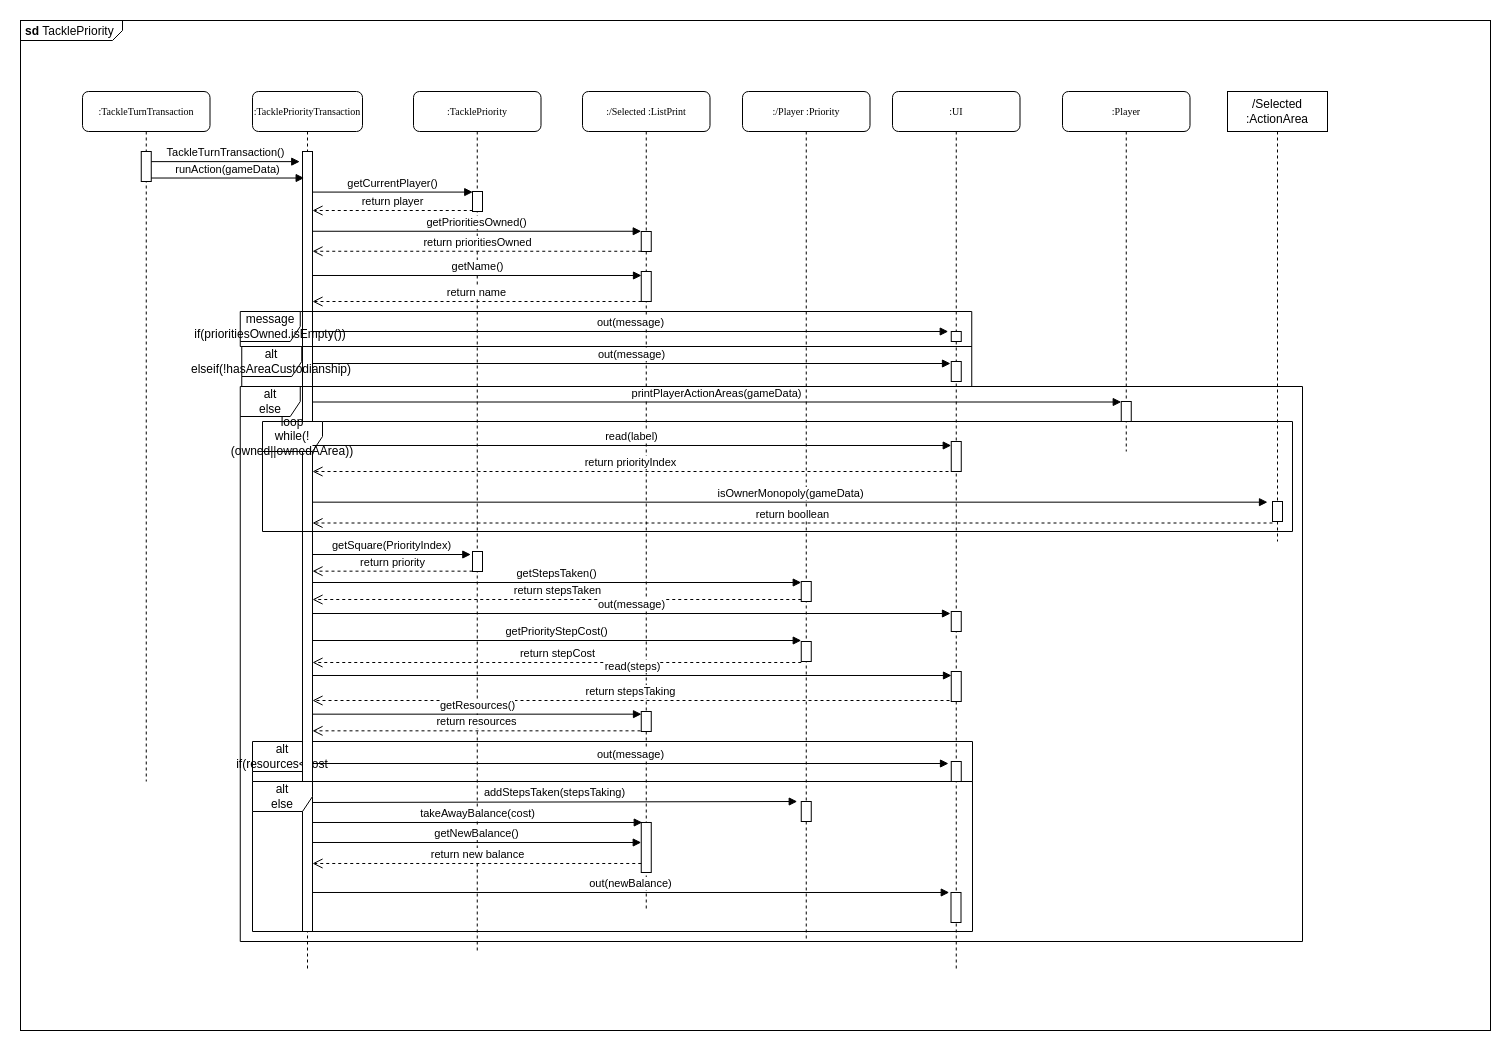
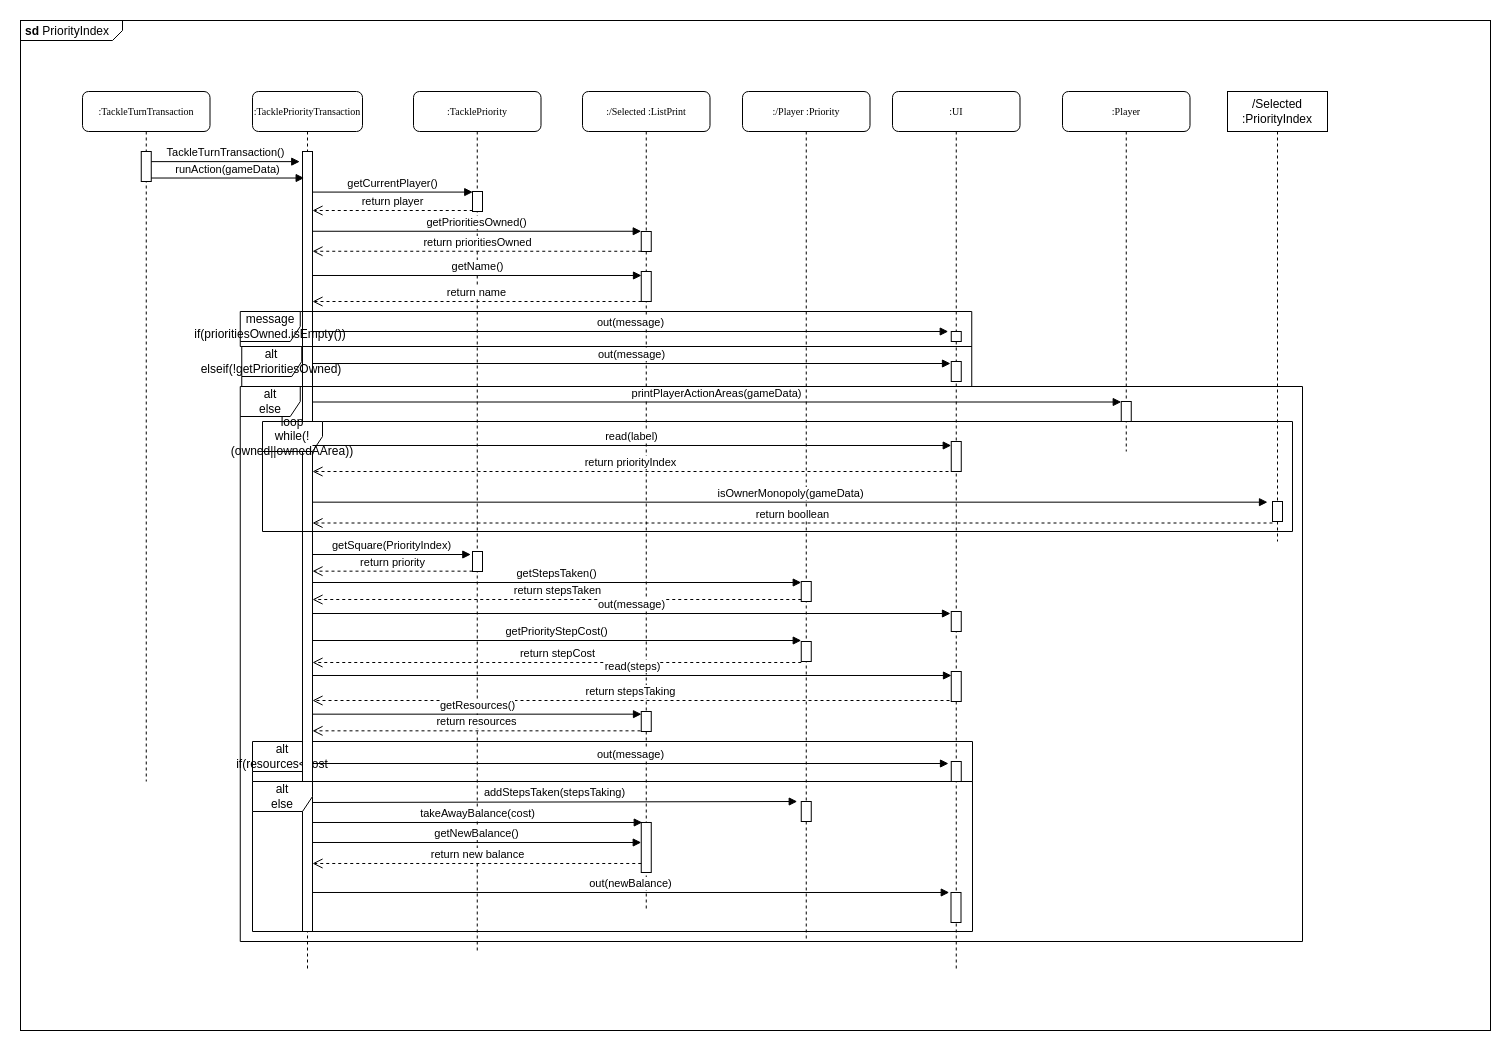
  <mxCell id="0" />
  <mxCell id="1" parent="0" />
- <mxCell id="2" value="&lt;p style=&quot;margin: 0px ; margin-top: 4px ; margin-left: 5px ; text-align: left&quot;&gt;&lt;b&gt;sd&lt;/b&gt;&amp;nbsp;TacklePriority&lt;/p&gt;" style="html=1;shape=mxgraph.sysml.package;overflow=fill;labelX=102.78;align=left;spacingLeft=5;verticalAlign=top;spacingTop=-3;" vertex="1" parent="1"><mxGeometry x="20" y="20" width="1470" height="1010" as="geometry" /></mxCell>
+ <mxCell id="2" value="&lt;p style=&quot;margin: 0px ; margin-top: 4px ; margin-left: 5px ; text-align: left&quot;&gt;&lt;b&gt;sd&lt;/b&gt;&amp;nbsp;PriorityIndex&lt;/p&gt;" style="html=1;shape=mxgraph.sysml.package;overflow=fill;labelX=102.78;align=left;spacingLeft=5;verticalAlign=top;spacingTop=-3;" vertex="1" parent="1"><mxGeometry x="20" y="20" width="1470" height="1010" as="geometry" /></mxCell>
  <mxCell id="3" value="alt&lt;br&gt;else" style="shape=umlFrame;whiteSpace=wrap;html=1;" parent="1" vertex="1"><mxGeometry x="239.75" y="386" width="1062.25" height="555" as="geometry" /></mxCell>
  <mxCell id="4" value=":UI" style="shape=umlLifeline;perimeter=lifelinePerimeter;whiteSpace=wrap;html=1;container=1;collapsible=0;recursiveResize=0;outlineConnect=0;rounded=1;shadow=0;comic=0;labelBackgroundColor=none;strokeWidth=1;fontFamily=Verdana;fontSize=10;align=center;" parent="1" vertex="1"><mxGeometry x="892" y="91" width="127.5" height="880" as="geometry" /></mxCell>
  <mxCell id="5" value="" style="html=1;points=[];perimeter=orthogonalPerimeter;" parent="4" vertex="1"><mxGeometry x="58.75" y="240" width="10" height="10" as="geometry" /></mxCell>
  <mxCell id="6" value="" style="html=1;points=[];perimeter=orthogonalPerimeter;" parent="4" vertex="1"><mxGeometry x="58.75" y="270" width="10" height="20" as="geometry" /></mxCell>
  <mxCell id="7" value="" style="html=1;points=[];perimeter=orthogonalPerimeter;" parent="4" vertex="1"><mxGeometry x="58.75" y="350" width="10" height="30" as="geometry" /></mxCell>
  <mxCell id="8" value="" style="html=1;points=[];perimeter=orthogonalPerimeter;" parent="4" vertex="1"><mxGeometry x="58.75" y="520" width="10" height="20" as="geometry" /></mxCell>
  <mxCell id="9" value="" style="html=1;points=[];perimeter=orthogonalPerimeter;" parent="4" vertex="1"><mxGeometry x="58.75" y="580" width="10" height="30" as="geometry" /></mxCell>
  <mxCell id="10" value="" style="html=1;points=[];perimeter=orthogonalPerimeter;" parent="4" vertex="1"><mxGeometry x="58.75" y="670" width="10" height="20" as="geometry" /></mxCell>
  <mxCell id="11" value="alt&lt;br&gt;if(resources&amp;lt;cost" style="shape=umlFrame;whiteSpace=wrap;html=1;" parent="1" vertex="1"><mxGeometry x="252" y="741" width="720" height="40" as="geometry" /></mxCell>
  <mxCell id="12" value=":TackleTurnTransaction" style="shape=umlLifeline;perimeter=lifelinePerimeter;whiteSpace=wrap;html=1;container=1;collapsible=0;recursiveResize=0;outlineConnect=0;rounded=1;shadow=0;comic=0;labelBackgroundColor=none;strokeWidth=1;fontFamily=Verdana;fontSize=10;align=center;" parent="1" vertex="1"><mxGeometry x="82" y="91" width="127.5" height="690" as="geometry" /></mxCell>
  <mxCell id="13" value="" style="html=1;points=[];perimeter=orthogonalPerimeter;fontFamily=Verdana;fontSize=10;" parent="12" vertex="1"><mxGeometry x="58.75" y="60" width="10" height="30" as="geometry" /></mxCell>
  <mxCell id="14" value=":TacklePriorityTransaction" style="shape=umlLifeline;perimeter=lifelinePerimeter;whiteSpace=wrap;html=1;container=1;collapsible=0;recursiveResize=0;outlineConnect=0;rounded=1;shadow=0;comic=0;labelBackgroundColor=none;strokeWidth=1;fontFamily=Verdana;fontSize=10;align=center;" parent="1" vertex="1"><mxGeometry x="252" y="91" width="110" height="880" as="geometry" /></mxCell>
  <mxCell id="15" value="" style="html=1;points=[];perimeter=orthogonalPerimeter;fontFamily=Verdana;fontSize=10;" parent="14" vertex="1"><mxGeometry x="50" y="60" width="10" height="780" as="geometry" /></mxCell>
  <mxCell id="16" value="loop&lt;br&gt;while(!(owned||ownedAArea))" style="shape=umlFrame;whiteSpace=wrap;html=1;" parent="14" vertex="1"><mxGeometry x="10" y="330" width="1030" height="110" as="geometry" /></mxCell>
  <mxCell id="17" value=":TacklePriority" style="shape=umlLifeline;perimeter=lifelinePerimeter;whiteSpace=wrap;html=1;container=1;collapsible=0;recursiveResize=0;outlineConnect=0;rounded=1;shadow=0;comic=0;labelBackgroundColor=none;strokeWidth=1;fontFamily=Verdana;fontSize=10;align=center;" parent="1" vertex="1"><mxGeometry x="413" y="91" width="127.5" height="860" as="geometry" /></mxCell>
  <mxCell id="18" value="" style="html=1;points=[];perimeter=orthogonalPerimeter;fontFamily=Verdana;fontSize=10;" parent="17" vertex="1"><mxGeometry x="59" y="100" width="10" height="20" as="geometry" /></mxCell>
  <mxCell id="19" value="" style="html=1;points=[];perimeter=orthogonalPerimeter;" parent="17" vertex="1"><mxGeometry x="59" y="460" width="10" height="20" as="geometry" /></mxCell>
  <mxCell id="20" value=":/Selected :ListPrint" style="shape=umlLifeline;perimeter=lifelinePerimeter;whiteSpace=wrap;html=1;container=1;collapsible=0;recursiveResize=0;outlineConnect=0;rounded=1;shadow=0;comic=0;labelBackgroundColor=none;strokeWidth=1;fontFamily=Verdana;fontSize=10;align=center;" parent="1" vertex="1"><mxGeometry x="582" y="91" width="127.5" height="820" as="geometry" /></mxCell>
  <mxCell id="21" value="" style="html=1;points=[];perimeter=orthogonalPerimeter;" parent="20" vertex="1"><mxGeometry x="58.75" y="140" width="10" height="20" as="geometry" /></mxCell>
  <mxCell id="22" value="" style="html=1;points=[];perimeter=orthogonalPerimeter;" parent="20" vertex="1"><mxGeometry x="58.75" y="180" width="10" height="30" as="geometry" /></mxCell>
  <mxCell id="23" value="" style="html=1;points=[];perimeter=orthogonalPerimeter;" parent="20" vertex="1"><mxGeometry x="58.75" y="620" width="10" height="20" as="geometry" /></mxCell>
  <mxCell id="24" value=":/Player :Priority" style="shape=umlLifeline;perimeter=lifelinePerimeter;whiteSpace=wrap;html=1;container=1;collapsible=0;recursiveResize=0;outlineConnect=0;rounded=1;shadow=0;comic=0;labelBackgroundColor=none;strokeWidth=1;fontFamily=Verdana;fontSize=10;align=center;" parent="1" vertex="1"><mxGeometry x="742" y="91" width="127.5" height="850" as="geometry" /></mxCell>
  <mxCell id="25" value="" style="html=1;points=[];perimeter=orthogonalPerimeter;" parent="24" vertex="1"><mxGeometry x="58.75" y="490" width="10" height="20" as="geometry" /></mxCell>
  <mxCell id="26" value="" style="html=1;points=[];perimeter=orthogonalPerimeter;" parent="24" vertex="1"><mxGeometry x="58.75" y="550" width="10" height="20" as="geometry" /></mxCell>
  <mxCell id="27" value="" style="html=1;points=[];perimeter=orthogonalPerimeter;" parent="24" vertex="1"><mxGeometry x="58.75" y="710" width="10" height="20" as="geometry" /></mxCell>
  <mxCell id="28" value="TackleTurnTransaction()" style="html=1;verticalAlign=bottom;endArrow=block;entryX=-0.275;entryY=0.013;entryDx=0;entryDy=0;entryPerimeter=0;" parent="1" source="13" target="15" edge="1"><mxGeometry width="80" relative="1" as="geometry"><mxPoint x="202" y="161" as="sourcePoint" /><mxPoint x="282" y="161" as="targetPoint" /></mxGeometry></mxCell>
  <mxCell id="29" value="runAction(gameData)" style="html=1;verticalAlign=bottom;endArrow=block;entryX=0.167;entryY=0.034;entryDx=0;entryDy=0;entryPerimeter=0;" parent="1" source="13" target="15" edge="1"><mxGeometry width="80" relative="1" as="geometry"><mxPoint x="212" y="191" as="sourcePoint" /><mxPoint x="292" y="191" as="targetPoint" /></mxGeometry></mxCell>
  <mxCell id="30" value="getCurrentPlayer()" style="html=1;verticalAlign=bottom;endArrow=block;entryX=0.025;entryY=0.029;entryDx=0;entryDy=0;entryPerimeter=0;" parent="1" source="15" target="18" edge="1"><mxGeometry width="80" relative="1" as="geometry"><mxPoint x="382" y="221" as="sourcePoint" /><mxPoint x="462" y="221" as="targetPoint" /></mxGeometry></mxCell>
  <mxCell id="31" value="return player" style="html=1;verticalAlign=bottom;endArrow=open;dashed=1;endSize=8;exitX=0.025;exitY=0.95;exitDx=0;exitDy=0;exitPerimeter=0;" parent="1" source="18" target="15" edge="1"><mxGeometry relative="1" as="geometry"><mxPoint x="472" y="261" as="sourcePoint" /><mxPoint x="392" y="261" as="targetPoint" /></mxGeometry></mxCell>
  <mxCell id="32" value="getPrioritiesOwned()" style="html=1;verticalAlign=bottom;endArrow=block;entryX=0;entryY=-0.012;entryDx=0;entryDy=0;entryPerimeter=0;" parent="1" source="15" target="21" edge="1"><mxGeometry width="80" relative="1" as="geometry"><mxPoint x="372" y="271" as="sourcePoint" /><mxPoint x="452" y="271" as="targetPoint" /></mxGeometry></mxCell>
  <mxCell id="33" value="return prioritiesOwned" style="html=1;verticalAlign=bottom;endArrow=open;dashed=1;endSize=8;exitX=0;exitY=0.988;exitDx=0;exitDy=0;exitPerimeter=0;" parent="1" source="21" target="15" edge="1"><mxGeometry relative="1" as="geometry"><mxPoint x="462" y="281" as="sourcePoint" /><mxPoint x="382" y="281" as="targetPoint" /></mxGeometry></mxCell>
  <mxCell id="34" value=":Player" style="shape=umlLifeline;perimeter=lifelinePerimeter;whiteSpace=wrap;html=1;container=1;collapsible=0;recursiveResize=0;outlineConnect=0;rounded=1;shadow=0;comic=0;labelBackgroundColor=none;strokeWidth=1;fontFamily=Verdana;fontSize=10;align=center;" parent="1" vertex="1"><mxGeometry x="1062" y="91" width="127.5" height="360" as="geometry" /></mxCell>
  <mxCell id="35" value="" style="html=1;points=[];perimeter=orthogonalPerimeter;" parent="34" vertex="1"><mxGeometry x="58.75" y="310" width="10" height="20" as="geometry" /></mxCell>
  <mxCell id="36" value="getName()" style="html=1;verticalAlign=bottom;endArrow=block;entryX=0.025;entryY=0.133;entryDx=0;entryDy=0;entryPerimeter=0;" parent="1" source="15" target="22" edge="1"><mxGeometry width="80" relative="1" as="geometry"><mxPoint x="382" y="291" as="sourcePoint" /><mxPoint x="462" y="291" as="targetPoint" /></mxGeometry></mxCell>
  <mxCell id="37" value="return name" style="html=1;verticalAlign=bottom;endArrow=open;dashed=1;endSize=8;exitX=0.025;exitY=1;exitDx=0;exitDy=0;exitPerimeter=0;" parent="1" source="22" target="15" edge="1"><mxGeometry relative="1" as="geometry"><mxPoint x="462" y="341" as="sourcePoint" /><mxPoint x="382" y="341" as="targetPoint" /></mxGeometry></mxCell>
  <mxCell id="38" value="out(message)" style="html=1;verticalAlign=bottom;endArrow=block;entryX=-0.3;entryY=0;entryDx=0;entryDy=0;entryPerimeter=0;" parent="1" source="15" target="5" edge="1"><mxGeometry width="80" relative="1" as="geometry"><mxPoint x="872" y="331" as="sourcePoint" /><mxPoint x="952" y="331" as="targetPoint" /></mxGeometry></mxCell>
  <mxCell id="39" value="out(message)" style="html=1;verticalAlign=bottom;endArrow=block;entryX=-0.075;entryY=0.1;entryDx=0;entryDy=0;entryPerimeter=0;" parent="1" source="15" target="6" edge="1"><mxGeometry width="80" relative="1" as="geometry"><mxPoint x="322" y="401" as="sourcePoint" /><mxPoint x="892" y="401" as="targetPoint" /></mxGeometry></mxCell>
  <mxCell id="40" value="printPlayerActionAreas(gameData)" style="html=1;verticalAlign=bottom;endArrow=block;entryX=0;entryY=0.025;entryDx=0;entryDy=0;entryPerimeter=0;" parent="1" source="15" target="35" edge="1"><mxGeometry width="80" relative="1" as="geometry"><mxPoint x="1012" y="441" as="sourcePoint" /><mxPoint x="1092" y="441" as="targetPoint" /></mxGeometry></mxCell>
  <mxCell id="41" value="read(label)" style="html=1;verticalAlign=bottom;endArrow=block;entryX=0;entryY=0.133;entryDx=0;entryDy=0;entryPerimeter=0;" parent="1" source="15" target="7" edge="1"><mxGeometry width="80" relative="1" as="geometry"><mxPoint x="872" y="471" as="sourcePoint" /><mxPoint x="952" y="471" as="targetPoint" /></mxGeometry></mxCell>
  <mxCell id="42" value="message&lt;br&gt;if(prioritiesOwned.isEmpty())" style="shape=umlFrame;whiteSpace=wrap;html=1;" parent="1" vertex="1"><mxGeometry x="239.75" y="311" width="731.5" height="35" as="geometry" /></mxCell>
- <mxCell id="43" value="alt&lt;br&gt;elseif(!hasAreaCustodianship)" style="shape=umlFrame;whiteSpace=wrap;html=1;" parent="1" vertex="1"><mxGeometry x="241.25" y="346" width="730" height="40" as="geometry" /></mxCell>
- <mxCell id="44" value="/Selected :ActionArea" style="shape=umlLifeline;perimeter=lifelinePerimeter;whiteSpace=wrap;html=1;container=1;collapsible=0;recursiveResize=0;outlineConnect=0;" parent="1" vertex="1"><mxGeometry x="1227" y="91" width="100" height="450" as="geometry" /></mxCell>
+ <mxCell id="43" value="alt&lt;br&gt;elseif(!getPrioritiesOwned)" style="shape=umlFrame;whiteSpace=wrap;html=1;" parent="1" vertex="1"><mxGeometry x="241.25" y="346" width="730" height="40" as="geometry" /></mxCell>
+ <mxCell id="44" value="/Selected :PriorityIndex" style="shape=umlLifeline;perimeter=lifelinePerimeter;whiteSpace=wrap;html=1;container=1;collapsible=0;recursiveResize=0;outlineConnect=0;" parent="1" vertex="1"><mxGeometry x="1227" y="91" width="100" height="450" as="geometry" /></mxCell>
  <mxCell id="45" value="" style="html=1;points=[];perimeter=orthogonalPerimeter;" parent="44" vertex="1"><mxGeometry x="45" y="410" width="10" height="20" as="geometry" /></mxCell>
  <mxCell id="46" value="return boollean" style="html=1;verticalAlign=bottom;endArrow=open;dashed=1;endSize=8;exitX=0;exitY=1.075;exitDx=0;exitDy=0;exitPerimeter=0;" parent="1" source="45" target="15" edge="1"><mxGeometry relative="1" as="geometry"><mxPoint x="1252" y="601" as="sourcePoint" /><mxPoint x="1172" y="601" as="targetPoint" /></mxGeometry></mxCell>
  <mxCell id="47" value="isOwnerMonopoly(gameData)" style="html=1;verticalAlign=bottom;endArrow=block;entryX=-0.5;entryY=0.033;entryDx=0;entryDy=0;entryPerimeter=0;" parent="1" source="15" target="45" edge="1"><mxGeometry width="80" relative="1" as="geometry"><mxPoint x="1152" y="531" as="sourcePoint" /><mxPoint x="1232" y="531" as="targetPoint" /></mxGeometry></mxCell>
  <mxCell id="48" value="getStepsTaken()" style="html=1;verticalAlign=bottom;endArrow=block;entryX=0;entryY=0.05;entryDx=0;entryDy=0;entryPerimeter=0;" parent="1" source="15" target="25" edge="1"><mxGeometry width="80" relative="1" as="geometry"><mxPoint x="712" y="591" as="sourcePoint" /><mxPoint x="792" y="591" as="targetPoint" /></mxGeometry></mxCell>
  <mxCell id="49" value="return stepsTaken" style="html=1;verticalAlign=bottom;endArrow=open;dashed=1;endSize=8;exitX=0;exitY=0.9;exitDx=0;exitDy=0;exitPerimeter=0;" parent="1" source="25" target="15" edge="1"><mxGeometry relative="1" as="geometry"><mxPoint x="772" y="601" as="sourcePoint" /><mxPoint x="692" y="601" as="targetPoint" /></mxGeometry></mxCell>
  <mxCell id="50" value="getPriorityStepCost()" style="html=1;verticalAlign=bottom;endArrow=block;entryX=0;entryY=-0.05;entryDx=0;entryDy=0;entryPerimeter=0;" parent="1" source="15" target="26" edge="1"><mxGeometry width="80" relative="1" as="geometry"><mxPoint x="702" y="651" as="sourcePoint" /><mxPoint x="782" y="651" as="targetPoint" /></mxGeometry></mxCell>
  <mxCell id="51" value="return stepCost" style="html=1;verticalAlign=bottom;endArrow=open;dashed=1;endSize=8;exitX=0;exitY=1.05;exitDx=0;exitDy=0;exitPerimeter=0;" parent="1" source="26" target="15" edge="1"><mxGeometry relative="1" as="geometry"><mxPoint x="782" y="661" as="sourcePoint" /><mxPoint x="702" y="661" as="targetPoint" /></mxGeometry></mxCell>
  <mxCell id="52" value="return priorityIndex" style="html=1;verticalAlign=bottom;endArrow=open;dashed=1;endSize=8;exitX=-0.275;exitY=1;exitDx=0;exitDy=0;exitPerimeter=0;" parent="1" source="7" target="15" edge="1"><mxGeometry relative="1" as="geometry"><mxPoint x="452" y="441" as="sourcePoint" /><mxPoint x="372" y="441" as="targetPoint" /></mxGeometry></mxCell>
  <mxCell id="53" value="out(message)" style="html=1;verticalAlign=bottom;endArrow=block;entryX=-0.075;entryY=0.1;entryDx=0;entryDy=0;entryPerimeter=0;" parent="1" source="15" target="8" edge="1"><mxGeometry width="80" relative="1" as="geometry"><mxPoint x="872" y="601" as="sourcePoint" /><mxPoint x="952" y="601" as="targetPoint" /></mxGeometry></mxCell>
  <mxCell id="54" value="read(steps)" style="html=1;verticalAlign=bottom;endArrow=block;entryX=0.025;entryY=0.133;entryDx=0;entryDy=0;entryPerimeter=0;" parent="1" source="15" target="9" edge="1"><mxGeometry width="80" relative="1" as="geometry"><mxPoint x="822" y="621" as="sourcePoint" /><mxPoint x="902" y="621" as="targetPoint" /></mxGeometry></mxCell>
  <mxCell id="55" value="" style="html=1;points=[];perimeter=orthogonalPerimeter;" parent="1" vertex="1"><mxGeometry x="640.75" y="821.99" width="10" height="50" as="geometry" /></mxCell>
  <mxCell id="56" value="" style="html=1;points=[];perimeter=orthogonalPerimeter;" parent="1" vertex="1"><mxGeometry x="950.5" y="891.99" width="10" height="30" as="geometry" /></mxCell>
  <mxCell id="57" value="addStepsTaken(stepsTaking)" style="html=1;verticalAlign=bottom;endArrow=block;entryX=-0.4;entryY=0;entryDx=0;entryDy=0;entryPerimeter=0;" parent="1" target="27" edge="1"><mxGeometry width="80" relative="1" as="geometry"><mxPoint x="312" y="801.99" as="sourcePoint" /><mxPoint x="782" y="771.99" as="targetPoint" /></mxGeometry></mxCell>
  <mxCell id="58" value="takeAwayBalance(cost)" style="html=1;verticalAlign=bottom;endArrow=block;entryX=0.1;entryY=0;entryDx=0;entryDy=0;entryPerimeter=0;" parent="1" target="55" edge="1"><mxGeometry width="80" relative="1" as="geometry"><mxPoint x="312" y="821.99" as="sourcePoint" /><mxPoint x="452" y="801.99" as="targetPoint" /></mxGeometry></mxCell>
  <mxCell id="59" value="getNewBalance()" style="html=1;verticalAlign=bottom;endArrow=block;entryX=0;entryY=0.4;entryDx=0;entryDy=0;entryPerimeter=0;" parent="1" target="55" edge="1"><mxGeometry width="80" relative="1" as="geometry"><mxPoint x="312" y="841.99" as="sourcePoint" /><mxPoint x="452" y="811.99" as="targetPoint" /></mxGeometry></mxCell>
  <mxCell id="60" value="return new balance" style="html=1;verticalAlign=bottom;endArrow=open;dashed=1;endSize=8;exitX=0;exitY=0.82;exitDx=0;exitDy=0;exitPerimeter=0;" parent="1" source="55" edge="1"><mxGeometry relative="1" as="geometry"><mxPoint x="452" y="831.99" as="sourcePoint" /><mxPoint x="312" y="862.99" as="targetPoint" /></mxGeometry></mxCell>
  <mxCell id="61" value="out(newBalance)" style="html=1;verticalAlign=bottom;endArrow=block;entryX=-0.175;entryY=0;entryDx=0;entryDy=0;entryPerimeter=0;" parent="1" target="56" edge="1"><mxGeometry width="80" relative="1" as="geometry"><mxPoint x="312" y="891.99" as="sourcePoint" /><mxPoint x="442" y="841.99" as="targetPoint" /></mxGeometry></mxCell>
  <mxCell id="62" value="return stepsTaking" style="html=1;verticalAlign=bottom;endArrow=open;dashed=1;endSize=8;exitX=-0.175;exitY=0.967;exitDx=0;exitDy=0;exitPerimeter=0;" parent="1" source="9" target="15" edge="1"><mxGeometry relative="1" as="geometry"><mxPoint x="951" y="761" as="sourcePoint" /><mxPoint x="312" y="761" as="targetPoint" /></mxGeometry></mxCell>
  <mxCell id="63" value="getResources()" style="html=1;verticalAlign=bottom;endArrow=block;entryX=0.025;entryY=0.133;entryDx=0;entryDy=0;entryPerimeter=0;" parent="1" source="15" target="23" edge="1"><mxGeometry width="80" relative="1" as="geometry"><mxPoint x="372" y="721" as="sourcePoint" /><mxPoint x="452" y="721" as="targetPoint" /></mxGeometry></mxCell>
  <mxCell id="64" value="return resources" style="html=1;verticalAlign=bottom;endArrow=open;dashed=1;endSize=8;exitX=-0.075;exitY=0.967;exitDx=0;exitDy=0;exitPerimeter=0;" parent="1" source="23" target="15" edge="1"><mxGeometry relative="1" as="geometry"><mxPoint x="562" y="751" as="sourcePoint" /><mxPoint x="482" y="751" as="targetPoint" /></mxGeometry></mxCell>
  <mxCell id="65" value="out(message)" style="html=1;verticalAlign=bottom;endArrow=block;entryX=-0.275;entryY=0.1;entryDx=0;entryDy=0;entryPerimeter=0;" parent="1" source="15" target="10" edge="1"><mxGeometry width="80" relative="1" as="geometry"><mxPoint x="362" y="761" as="sourcePoint" /><mxPoint x="722" y="751" as="targetPoint" /></mxGeometry></mxCell>
  <mxCell id="66" value="alt&lt;br&gt;else" style="shape=umlFrame;whiteSpace=wrap;html=1;" parent="1" vertex="1"><mxGeometry x="252" y="781" width="720" height="150" as="geometry" /></mxCell>
  <mxCell id="67" value="getSquare(PriorityIndex)" style="html=1;verticalAlign=bottom;endArrow=block;entryX=-0.167;entryY=0.15;entryDx=0;entryDy=0;entryPerimeter=0;" parent="1" source="15" target="19" edge="1"><mxGeometry width="80" relative="1" as="geometry"><mxPoint x="112" y="871" as="sourcePoint" /><mxPoint x="192" y="871" as="targetPoint" /></mxGeometry></mxCell>
  <mxCell id="68" value="return priority" style="html=1;verticalAlign=bottom;endArrow=open;dashed=1;endSize=8;exitX=0;exitY=0.983;exitDx=0;exitDy=0;exitPerimeter=0;" parent="1" source="19" target="15" edge="1"><mxGeometry relative="1" as="geometry"><mxPoint x="472" y="564" as="sourcePoint" /><mxPoint x="312" y="564" as="targetPoint" /></mxGeometry></mxCell>
